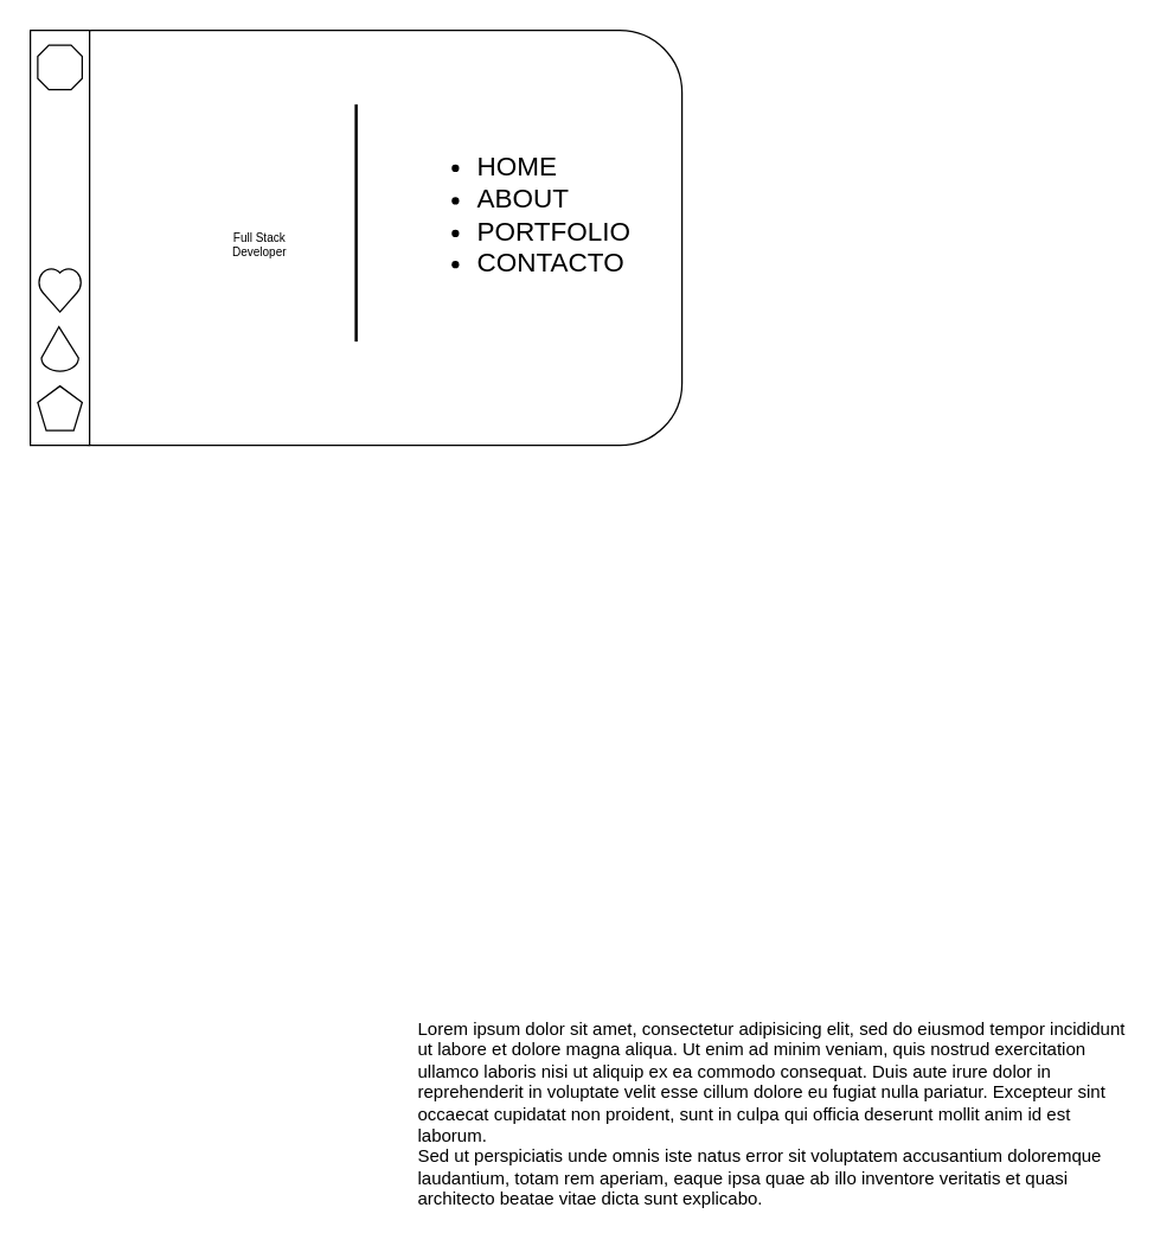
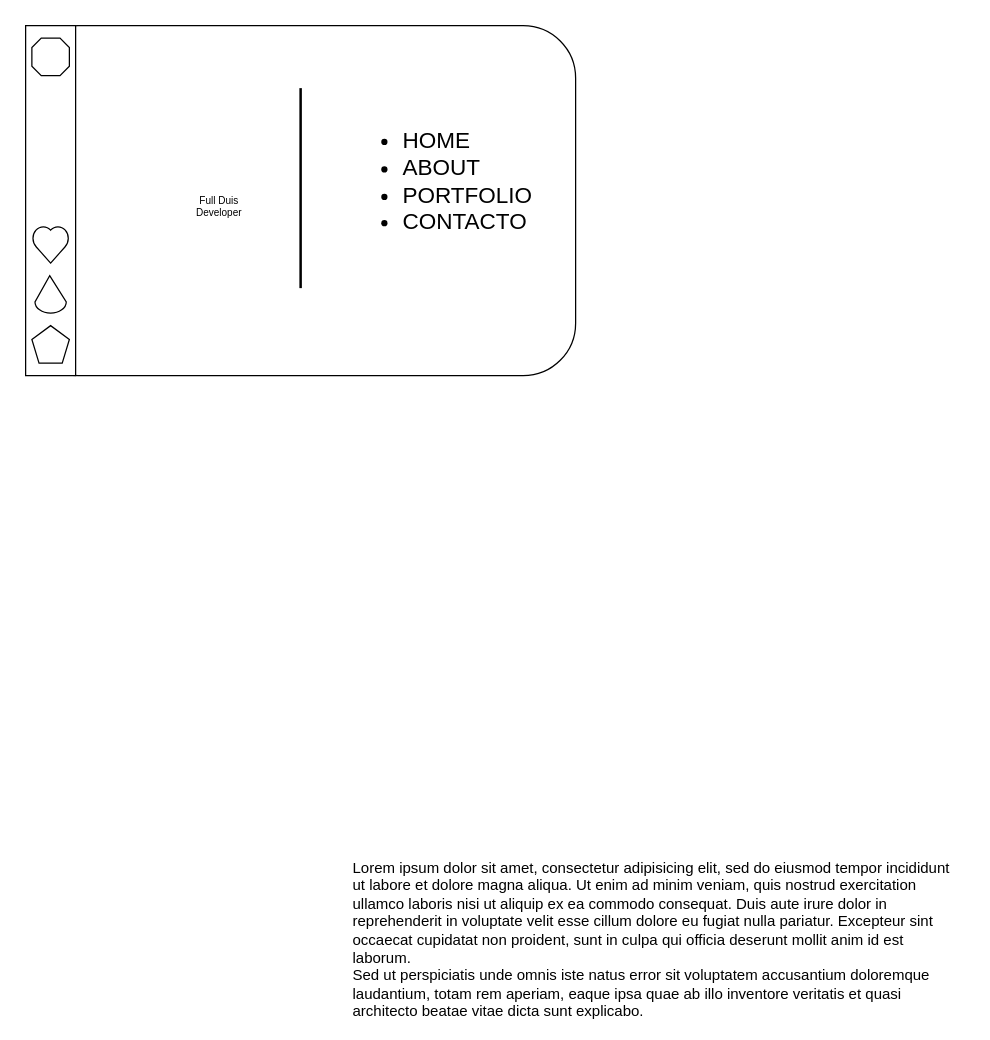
  <mxCell id="0" />
  <mxCell id="1" parent="0" />
  <mxCell id="2" value="Lorem ipsum dolor sit amet, consectetur adipisicing elit, sed do eiusmod tempor incididunt ut labore et dolore magna aliqua. Ut enim ad minim veniam, quis nostrud exercitation ullamco laboris nisi ut aliquip ex ea commodo consequat. Duis aute irure dolor in reprehenderit in voluptate velit esse cillum dolore eu fugiat nulla pariatur. Excepteur sint occaecat cupidatat non proident, sunt in culpa qui officia deserunt mollit anim id est laborum.&lt;br&gt;Sed ut perspiciatis unde omnis iste natus error sit voluptatem accusantium doloremque laudantium, totam rem aperiam, eaque ipsa quae ab illo inventore veritatis et quasi architecto beatae vitae dicta sunt explicabo.&amp;nbsp;" style="text;spacingTop=-5;whiteSpace=wrap;html=1;align=left;fontSize=12;fontFamily=Helvetica;fillColor=none;strokeColor=none;rounded=0;shadow=1;labelBackgroundColor=none;" parent="1" vertex="1"><mxGeometry x="280" y="685" width="490" height="125" as="geometry" /></mxCell>
  <mxCell id="3" value="" style="rounded=1;whiteSpace=wrap;html=1;" vertex="1" parent="1"><mxGeometry x="20" y="20" width="440" height="280" as="geometry" /></mxCell>
  <mxCell id="4" value="" style="verticalLabelPosition=bottom;verticalAlign=top;html=1;shape=mxgraph.basic.rect;fillColor2=none;strokeWidth=1;size=20;indent=5;" vertex="1" parent="1"><mxGeometry x="20" y="20" width="40" height="280" as="geometry" /></mxCell>
- <mxCell id="5" value="Full Stack Developer" style="text;html=1;strokeColor=none;fillColor=none;align=center;verticalAlign=middle;whiteSpace=wrap;rounded=0;fontSize=8;" vertex="1" parent="1"><mxGeometry x="145" y="150" width="60" height="30" as="geometry" /></mxCell>
+ <mxCell id="5" value="Full Duis Developer" style="text;html=1;strokeColor=none;fillColor=none;align=center;verticalAlign=middle;whiteSpace=wrap;rounded=0;fontSize=8;" vertex="1" parent="1"><mxGeometry x="145" y="150" width="60" height="30" as="geometry" /></mxCell>
  <mxCell id="6" value="" style="line;strokeWidth=2;direction=south;html=1;fontSize=8;" vertex="1" parent="1"><mxGeometry x="235" y="70" width="10" height="160" as="geometry" /></mxCell>
  <mxCell id="7" value="&lt;ul style=&quot;font-size: 18px;&quot;&gt;&lt;li&gt;HOME&lt;/li&gt;&lt;li&gt;&lt;span style=&quot;background-color: initial;&quot;&gt;ABOUT&lt;/span&gt;&lt;br&gt;&lt;/li&gt;&lt;li&gt;PORTFOLIO&lt;/li&gt;&lt;li style=&quot;&quot;&gt;CONTACTO&lt;/li&gt;&lt;/ul&gt;" style="text;strokeColor=none;fillColor=none;html=1;whiteSpace=wrap;verticalAlign=middle;overflow=hidden;fontSize=8;spacing=2;spacingTop=0;spacingBottom=0;strokeWidth=1;" vertex="1" parent="1"><mxGeometry x="280" y="60" width="165" height="170" as="geometry" /></mxCell>
  <mxCell id="8" value="" style="verticalLabelPosition=bottom;verticalAlign=top;html=1;shape=mxgraph.basic.polygon;polyCoords=[[0.25,0],[0.75,0],[1,0.25],[1,0.75],[0.75,1],[0.25,1],[0,0.75],[0,0.25]];polyline=0;strokeWidth=1;fontSize=18;" vertex="1" parent="1"><mxGeometry x="25" y="30" width="30" height="30" as="geometry" /></mxCell>
  <mxCell id="9" value="" style="verticalLabelPosition=bottom;verticalAlign=top;html=1;shape=mxgraph.basic.heart;strokeWidth=1;fontSize=18;" vertex="1" parent="1"><mxGeometry x="25" y="180" width="30" height="30" as="geometry" /></mxCell>
  <mxCell id="10" value="" style="verticalLabelPosition=bottom;verticalAlign=top;html=1;shape=mxgraph.basic.cone2;dx=0.47;dy=0.7;strokeWidth=1;fontSize=18;" vertex="1" parent="1"><mxGeometry x="27.5" y="220" width="25" height="30" as="geometry" /></mxCell>
  <mxCell id="11" value="" style="whiteSpace=wrap;html=1;shape=mxgraph.basic.pentagon;strokeWidth=1;fontSize=18;" vertex="1" parent="1"><mxGeometry x="25" y="260" width="30" height="30" as="geometry" /></mxCell>
